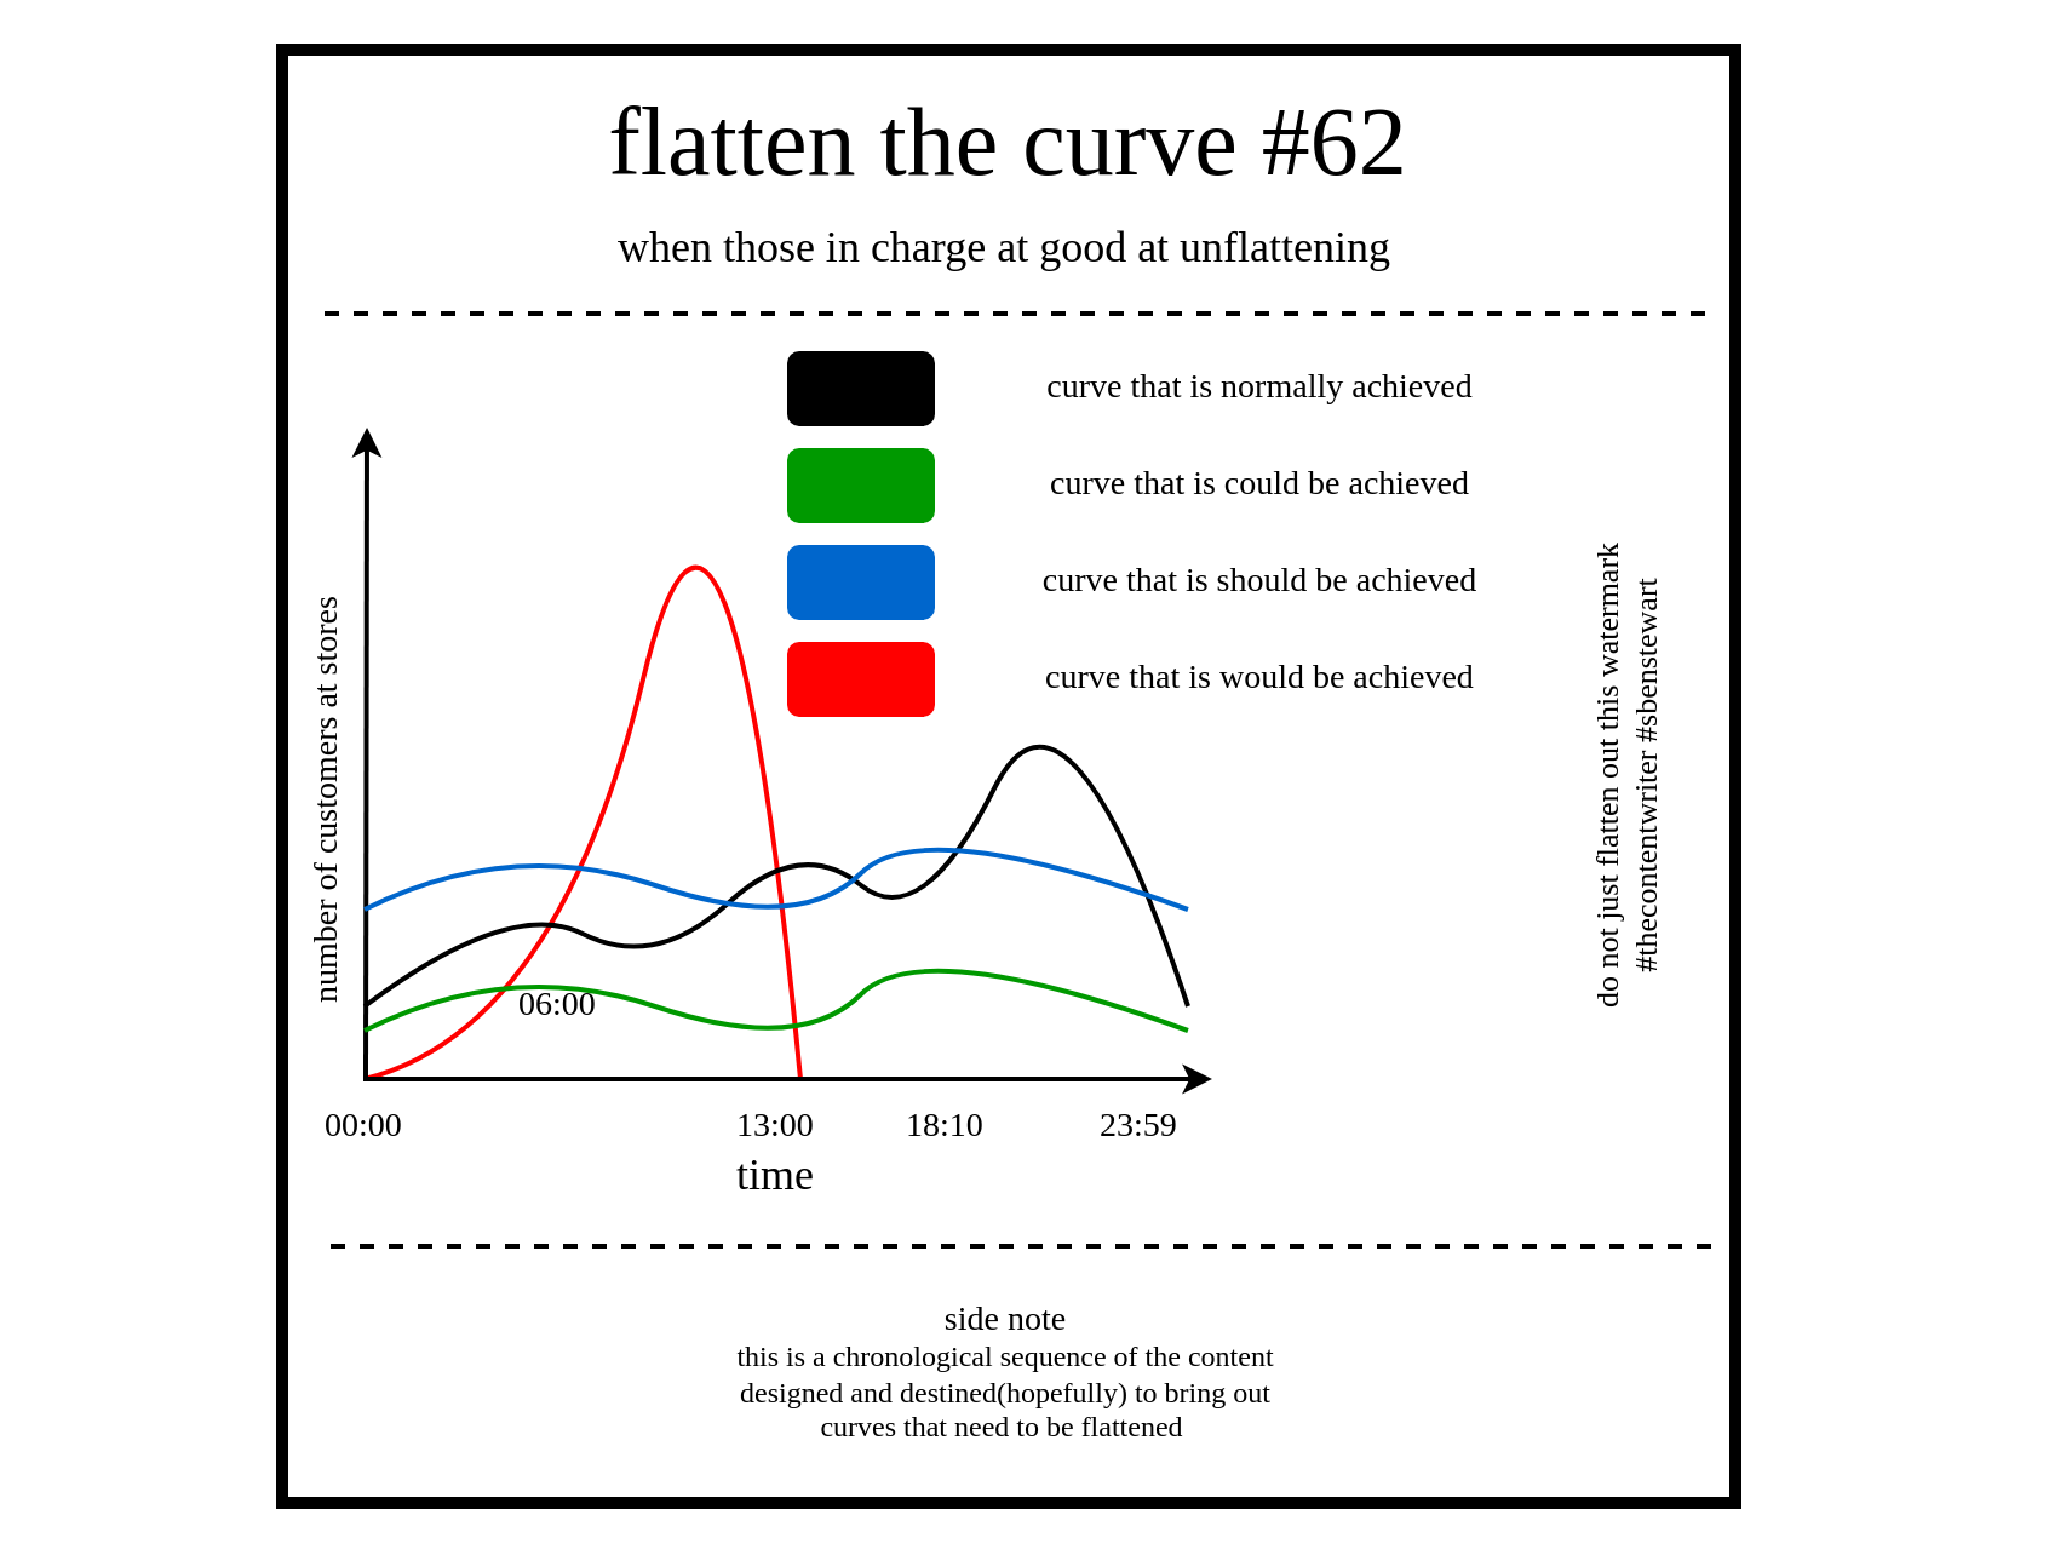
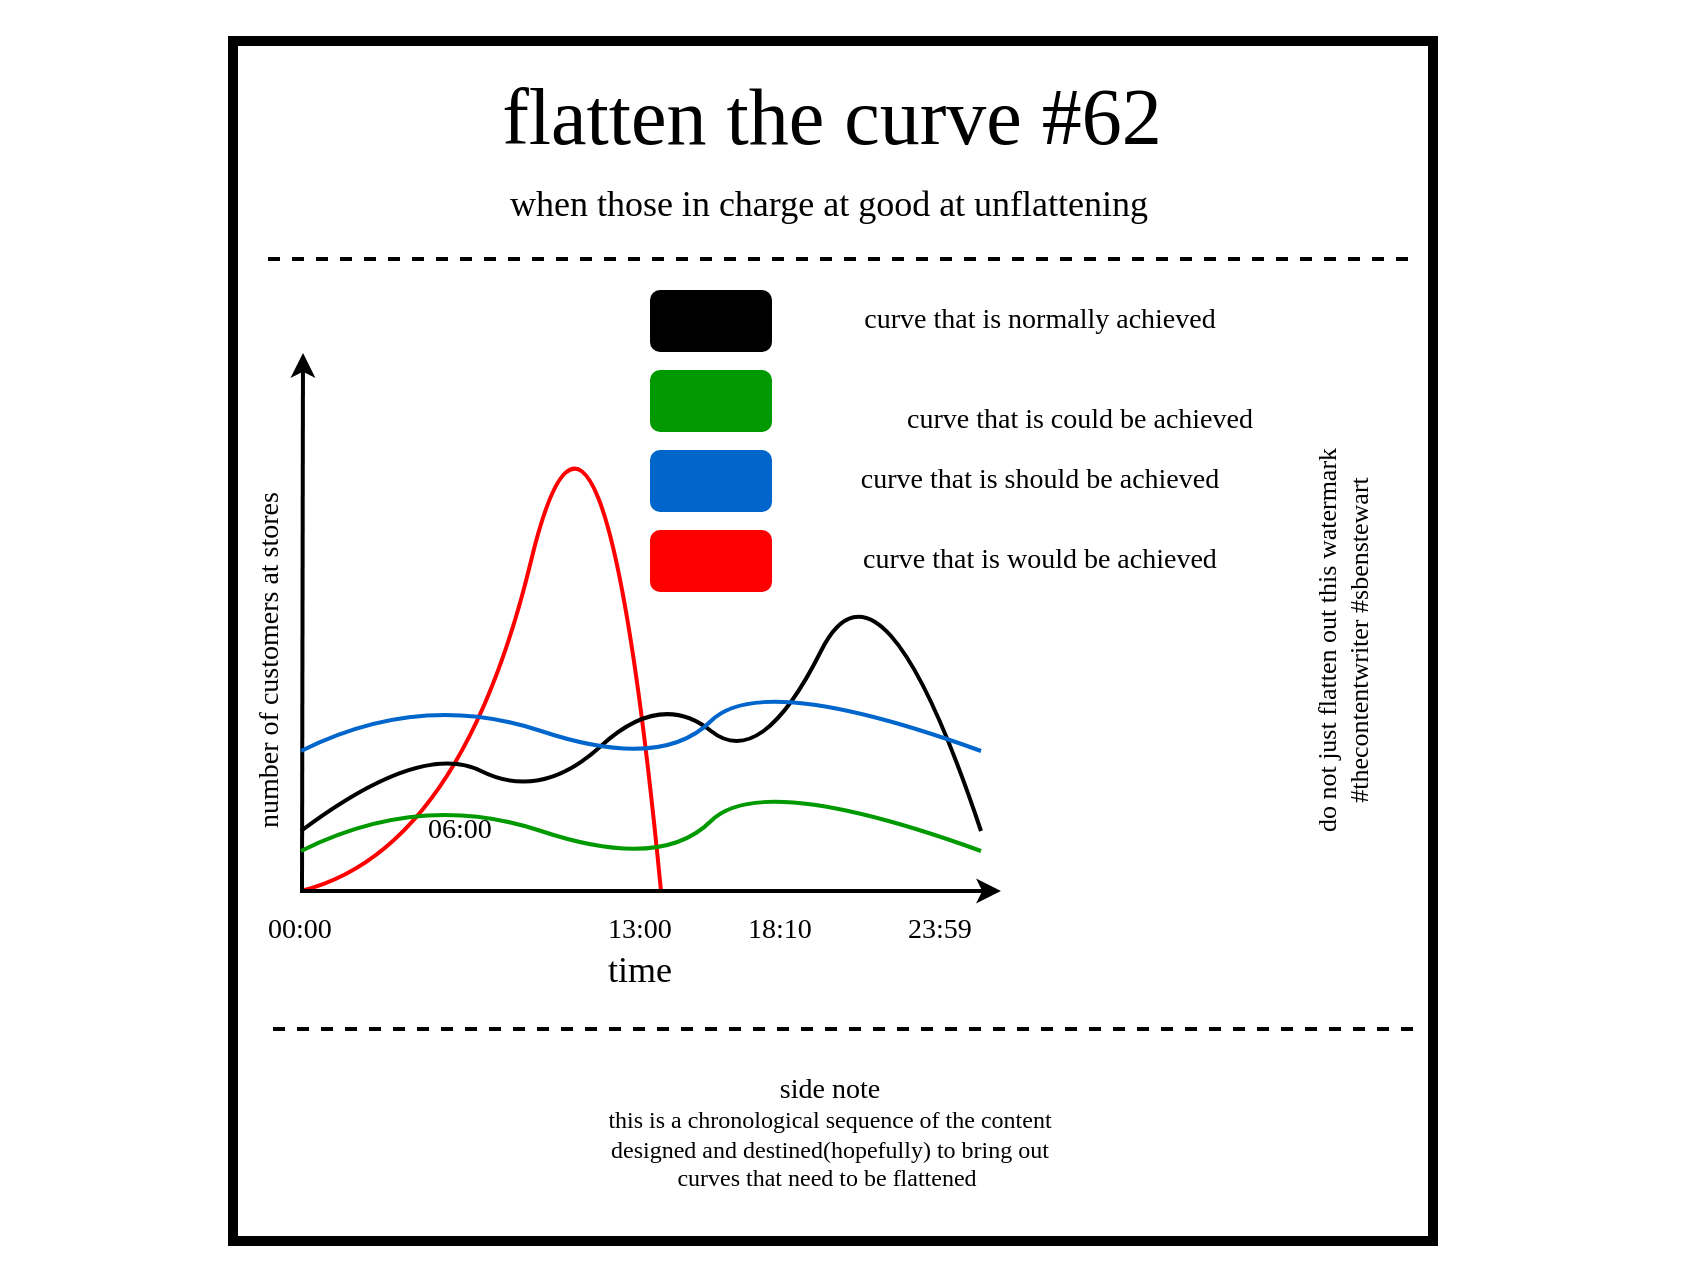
  <mxCell id="0" />
  <mxCell id="1" parent="0" />
  <mxCell id="2" value="" style="curved=1;endArrow=none;html=1;strokeWidth=2;endFill=0;strokeColor=#FF0000;" edge="1" parent="1"><mxGeometry width="50" height="50" relative="1" as="geometry"><mxPoint x="150" y="445" as="sourcePoint" /><mxPoint x="330" y="445" as="targetPoint" /><Array as="points"><mxPoint x="230" y="425" /><mxPoint x="300" y="135" /></Array></mxGeometry></mxCell>
  <mxCell id="3" value="" style="whiteSpace=wrap;html=1;aspect=fixed;strokeWidth=5;fillColor=none;fontFamily=xkcd;" parent="1" vertex="1"><mxGeometry x="116" y="20" width="600" height="600" as="geometry" /></mxCell>
  <mxCell id="4" value="&lt;font&gt;&lt;span style=&quot;font-size: 40px&quot;&gt;flatten the curve #62&lt;/span&gt;&lt;br&gt;&lt;/font&gt;" style="text;html=1;strokeColor=none;fillColor=none;align=center;verticalAlign=middle;whiteSpace=wrap;rounded=0;fontFamily=xkcd;" parent="1" vertex="1"><mxGeometry x="131" y="48" width="570" height="20" as="geometry" /></mxCell>
  <mxCell id="5" value="&lt;font&gt;&lt;span style=&quot;font-size: 18px&quot;&gt;when those in charge at good at unflattening&lt;/span&gt;&lt;br&gt;&lt;/font&gt;" style="text;html=1;strokeColor=none;fillColor=none;align=center;verticalAlign=middle;whiteSpace=wrap;rounded=0;fontFamily=xkcd;" parent="1" vertex="1"><mxGeometry x="155.25" y="92" width="518.5" height="20" as="geometry" /></mxCell>
  <mxCell id="6" value="" style="endArrow=none;dashed=1;html=1;strokeWidth=2;" parent="1" edge="1"><mxGeometry width="50" height="50" relative="1" as="geometry"><mxPoint x="703.5" y="129" as="sourcePoint" /><mxPoint x="128.5" y="129" as="targetPoint" /></mxGeometry></mxCell>
  <mxCell id="7" value="" style="endArrow=none;dashed=1;html=1;strokeWidth=2;" parent="1" edge="1"><mxGeometry width="50" height="50" relative="1" as="geometry"><mxPoint x="706" y="514" as="sourcePoint" /><mxPoint x="131" y="514" as="targetPoint" /></mxGeometry></mxCell>
  <mxCell id="8" value="&lt;font&gt;&lt;span style=&quot;font-size: 14px&quot;&gt;side note&lt;/span&gt;&lt;br&gt;this is a chronological sequence of the content&lt;br&gt;designed and destined(hopefully) to bring out&lt;br&gt;curves that need to be flattened&amp;nbsp;&lt;br&gt;&lt;/font&gt;" style="text;html=1;strokeColor=none;fillColor=none;align=center;verticalAlign=middle;whiteSpace=wrap;rounded=0;fontFamily=xkcd;" parent="1" vertex="1"><mxGeometry x="114.5" y="526" width="600" height="80" as="geometry" /></mxCell>
  <mxCell id="9" style="edgeStyle=orthogonalEdgeStyle;rounded=0;orthogonalLoop=1;jettySize=auto;html=1;exitX=0.5;exitY=1;exitDx=0;exitDy=0;strokeWidth=2;" parent="1" edge="1"><mxGeometry relative="1" as="geometry"><mxPoint x="567" y="381" as="sourcePoint" /><mxPoint x="567" y="381" as="targetPoint" /></mxGeometry></mxCell>
  <mxCell id="10" value="&lt;font style=&quot;font-size: 13px&quot;&gt;&lt;font style=&quot;font-size: 13px&quot;&gt;do not just flatten out this watermark&lt;br&gt;&lt;/font&gt;#thecontentwriter #sbenstewart&lt;br&gt;&lt;/font&gt;" style="text;html=1;strokeColor=none;fillColor=none;align=center;verticalAlign=middle;whiteSpace=wrap;rounded=0;rotation=-90;fontFamily=xkcd;" parent="1" vertex="1"><mxGeometry x="511" y="310" width="320" height="20" as="geometry" /></mxCell>
  <mxCell id="11" value="" style="endArrow=classic;html=1;strokeWidth=2;" edge="1" parent="1"><mxGeometry width="50" height="50" relative="1" as="geometry"><mxPoint x="150.5" y="446" as="sourcePoint" /><mxPoint x="151" y="176" as="targetPoint" /></mxGeometry></mxCell>
  <mxCell id="12" value="" style="endArrow=classic;html=1;strokeWidth=2;" edge="1" parent="1"><mxGeometry width="50" height="50" relative="1" as="geometry"><mxPoint x="150" y="445" as="sourcePoint" /><mxPoint x="500" y="445" as="targetPoint" /></mxGeometry></mxCell>
  <mxCell id="13" value="&lt;font style=&quot;font-size: 18px&quot;&gt;time&lt;/font&gt;" style="text;html=1;strokeColor=none;fillColor=none;align=center;verticalAlign=middle;whiteSpace=wrap;rounded=0;fontFamily=xkcd;" vertex="1" parent="1"><mxGeometry x="300" y="475" width="40" height="20" as="geometry" /></mxCell>
  <mxCell id="14" value="&lt;font style=&quot;font-size: 14px&quot;&gt;number of customers at stores&lt;/font&gt;" style="text;html=1;strokeColor=none;fillColor=none;align=center;verticalAlign=middle;whiteSpace=wrap;rounded=0;fontFamily=xkcd;rotation=-90;" vertex="1" parent="1"><mxGeometry x="20" y="320" width="230" height="20" as="geometry" /></mxCell>
  <mxCell id="15" value="&lt;font style=&quot;font-size: 14px&quot;&gt;00:00&lt;/font&gt;" style="text;html=1;strokeColor=none;fillColor=none;align=center;verticalAlign=middle;whiteSpace=wrap;rounded=0;fontFamily=xkcd;" vertex="1" parent="1"><mxGeometry x="130" y="455" width="40" height="20" as="geometry" /></mxCell>
  <mxCell id="16" value="&lt;font style=&quot;font-size: 14px&quot;&gt;06:00&lt;/font&gt;" style="text;html=1;strokeColor=none;fillColor=none;align=center;verticalAlign=middle;whiteSpace=wrap;rounded=0;fontFamily=xkcd;" vertex="1" parent="1"><mxGeometry x="210" y="405" width="40" height="20" as="geometry" /></mxCell>
  <mxCell id="17" value="&lt;font style=&quot;font-size: 14px&quot;&gt;13:00&lt;/font&gt;" style="text;html=1;strokeColor=none;fillColor=none;align=center;verticalAlign=middle;whiteSpace=wrap;rounded=0;fontFamily=xkcd;" vertex="1" parent="1"><mxGeometry x="300" y="455" width="40" height="20" as="geometry" /></mxCell>
  <mxCell id="18" value="&lt;font style=&quot;font-size: 14px&quot;&gt;18:10&lt;/font&gt;" style="text;html=1;strokeColor=none;fillColor=none;align=center;verticalAlign=middle;whiteSpace=wrap;rounded=0;fontFamily=xkcd;" vertex="1" parent="1"><mxGeometry x="370" y="455" width="40" height="20" as="geometry" /></mxCell>
  <mxCell id="19" value="&lt;font style=&quot;font-size: 14px&quot;&gt;23:59&lt;/font&gt;" style="text;html=1;strokeColor=none;fillColor=none;align=center;verticalAlign=middle;whiteSpace=wrap;rounded=0;fontFamily=xkcd;" vertex="1" parent="1"><mxGeometry x="450" y="455" width="40" height="20" as="geometry" /></mxCell>
  <mxCell id="20" value="" style="curved=1;endArrow=none;html=1;strokeWidth=2;endFill=0;" edge="1" parent="1"><mxGeometry width="50" height="50" relative="1" as="geometry"><mxPoint x="150" y="415" as="sourcePoint" /><mxPoint x="490" y="415" as="targetPoint" /><Array as="points"><mxPoint x="210" y="370" /><mxPoint x="270" y="400" /><mxPoint x="330" y="345" /><mxPoint x="380" y="385" /><mxPoint x="440" y="265" /></Array></mxGeometry></mxCell>
  <mxCell id="21" value="" style="curved=1;endArrow=none;html=1;strokeWidth=2;endFill=0;strokeColor=#009900;" edge="1" parent="1"><mxGeometry width="50" height="50" relative="1" as="geometry"><mxPoint x="150" y="425" as="sourcePoint" /><mxPoint x="490" y="425" as="targetPoint" /><Array as="points"><mxPoint x="210" y="395" /><mxPoint x="330" y="435" /><mxPoint x="380" y="385" /></Array></mxGeometry></mxCell>
  <mxCell id="22" value="" style="curved=1;endArrow=none;html=1;strokeWidth=2;endFill=0;strokeColor=#0066CC;" edge="1" parent="1"><mxGeometry width="50" height="50" relative="1" as="geometry"><mxPoint x="150" y="375" as="sourcePoint" /><mxPoint x="490" y="375" as="targetPoint" /><Array as="points"><mxPoint x="210" y="345" /><mxPoint x="330" y="385" /><mxPoint x="380" y="335" /></Array></mxGeometry></mxCell>
  <mxCell id="23" value="" style="rounded=1;whiteSpace=wrap;html=1;fillColor=#000000;" vertex="1" parent="1"><mxGeometry x="325" y="145" width="60" height="30" as="geometry" /></mxCell>
  <mxCell id="24" value="&lt;font style=&quot;font-size: 14px&quot;&gt;curve that is normally achieved&lt;/font&gt;" style="text;html=1;strokeColor=none;fillColor=none;align=center;verticalAlign=middle;whiteSpace=wrap;rounded=0;fontFamily=xkcd;" vertex="1" parent="1"><mxGeometry x="395" y="150" width="250" height="20" as="geometry" /></mxCell>
  <mxCell id="25" value="" style="rounded=1;whiteSpace=wrap;html=1;fillColor=#009900;strokeColor=#009900;" vertex="1" parent="1"><mxGeometry x="325" y="185" width="60" height="30" as="geometry" /></mxCell>
- <mxCell id="26" value="&lt;font style=&quot;font-size: 14px&quot;&gt;curve that is could be achieved&lt;/font&gt;" style="text;html=1;strokeColor=none;fillColor=none;align=center;verticalAlign=middle;whiteSpace=wrap;rounded=0;fontFamily=xkcd;" vertex="1" parent="1"><mxGeometry x="395" y="190" width="250" height="20" as="geometry" /></mxCell>
+ <mxCell id="26" value="&lt;font style=&quot;font-size: 14px&quot;&gt;curve that is could be achieved&lt;/font&gt;" style="text;html=1;strokeColor=none;fillColor=none;align=center;verticalAlign=middle;whiteSpace=wrap;rounded=0;fontFamily=xkcd;" vertex="1" parent="1"><mxGeometry x="415" y="200" width="250" height="20" as="geometry" /></mxCell>
  <mxCell id="27" value="" style="rounded=1;whiteSpace=wrap;html=1;fillColor=#0066CC;strokeColor=#0066CC;" vertex="1" parent="1"><mxGeometry x="325" y="225" width="60" height="30" as="geometry" /></mxCell>
  <mxCell id="28" value="&lt;font style=&quot;font-size: 14px&quot;&gt;curve that is should be achieved&lt;/font&gt;" style="text;html=1;strokeColor=none;fillColor=none;align=center;verticalAlign=middle;whiteSpace=wrap;rounded=0;fontFamily=xkcd;" vertex="1" parent="1"><mxGeometry x="395" y="230" width="250" height="20" as="geometry" /></mxCell>
  <mxCell id="29" value="" style="rounded=1;whiteSpace=wrap;html=1;fillColor=#FF0000;strokeColor=#FF0000;" vertex="1" parent="1"><mxGeometry x="325" y="265" width="60" height="30" as="geometry" /></mxCell>
  <mxCell id="30" value="&lt;font style=&quot;font-size: 14px&quot;&gt;curve that is would be achieved&lt;/font&gt;" style="text;html=1;strokeColor=none;fillColor=none;align=center;verticalAlign=middle;whiteSpace=wrap;rounded=0;fontFamily=xkcd;" vertex="1" parent="1"><mxGeometry x="395" y="270" width="250" height="20" as="geometry" /></mxCell>
